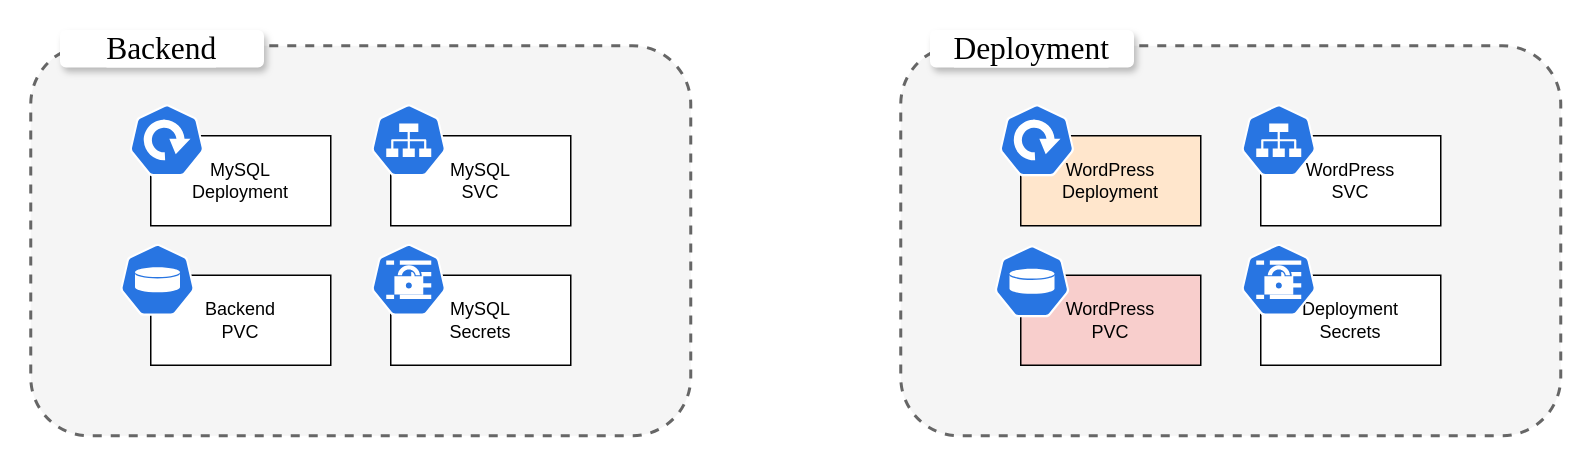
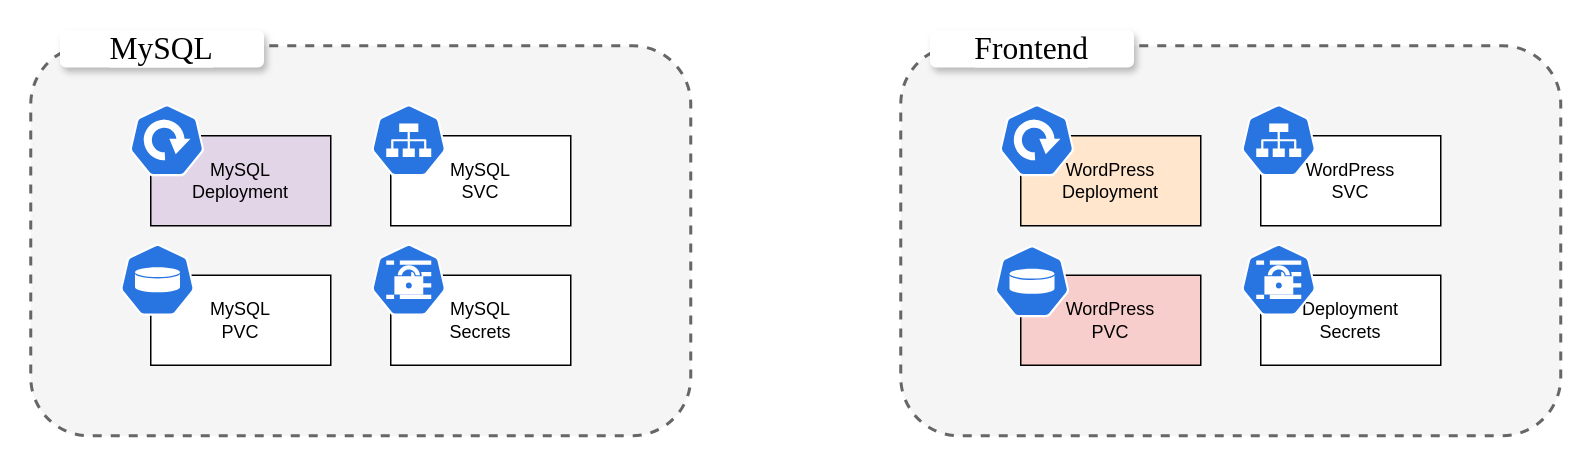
  <mxCell id="0" />
  <mxCell id="1" parent="0" />
  <mxCell id="2" value="" style="group" vertex="1" connectable="0" parent="1"><mxGeometry x="20" y="20" width="440" height="270" as="geometry" /></mxCell>
  <mxCell id="3" value="" style="whiteSpace=wrap;html=1;labelBackgroundColor=none;fillColor=#f5f5f5;strokeColor=#666666;fontColor=#333333;dashed=1;strokeWidth=2;rounded=1;" parent="2" vertex="1"><mxGeometry y="10" width="440" height="260" as="geometry" /></mxCell>
- <mxCell id="4" value="Backend" style="text;align=center;html=1;verticalAlign=middle;whiteSpace=wrap;rounded=1;labelBackgroundColor=default;fillColor=default;shadow=1;fontSize=21;fontFamily=Tahoma;strokeColor=#ffffff;" parent="2" vertex="1"><mxGeometry x="20" width="135" height="24" as="geometry" /></mxCell>
+ <mxCell id="4" value="MySQL" style="text;align=center;html=1;verticalAlign=middle;whiteSpace=wrap;rounded=1;labelBackgroundColor=default;fillColor=default;shadow=1;fontSize=21;fontFamily=Tahoma;strokeColor=#ffffff;" parent="2" vertex="1"><mxGeometry x="20" width="135" height="24" as="geometry" /></mxCell>
  <mxCell id="5" value="" style="group" parent="2" vertex="1" connectable="0"><mxGeometry x="230" y="143" width="130" height="80" as="geometry" /></mxCell>
  <mxCell id="6" value="MySQL&lt;br&gt;Secrets" style="whiteSpace=wrap;html=1;" parent="5" vertex="1"><mxGeometry x="10" y="20" width="120" height="60" as="geometry" /></mxCell>
  <mxCell id="7" value="" style="sketch=0;html=1;dashed=0;whitespace=wrap;fillColor=#2875E2;strokeColor=#ffffff;points=[[0.005,0.63,0],[0.1,0.2,0],[0.9,0.2,0],[0.5,0,0],[0.995,0.63,0],[0.72,0.99,0],[0.5,1,0],[0.28,0.99,0]];verticalLabelPosition=bottom;align=center;verticalAlign=top;shape=mxgraph.kubernetes.icon;prIcon=secret" parent="5" vertex="1"><mxGeometry x="-3" y="-1" width="50" height="48" as="geometry" /></mxCell>
  <mxCell id="8" value="" style="group" parent="2" vertex="1" connectable="0"><mxGeometry x="62.5" y="143" width="137.5" height="80" as="geometry" /></mxCell>
- <mxCell id="9" value="Backend&lt;br&gt;PVC" style="whiteSpace=wrap;html=1;" parent="8" vertex="1"><mxGeometry x="17.5" y="20" width="120" height="60" as="geometry" /></mxCell>
+ <mxCell id="9" value="MySQL&lt;br&gt;PVC" style="whiteSpace=wrap;html=1;" parent="8" vertex="1"><mxGeometry x="17.5" y="20" width="120" height="60" as="geometry" /></mxCell>
  <mxCell id="10" value="" style="sketch=0;html=1;dashed=0;whitespace=wrap;fillColor=#2875E2;strokeColor=#ffffff;points=[[0.005,0.63,0],[0.1,0.2,0],[0.9,0.2,0],[0.5,0,0],[0.995,0.63,0],[0.72,0.99,0],[0.5,1,0],[0.28,0.99,0]];verticalLabelPosition=bottom;align=center;verticalAlign=top;shape=mxgraph.kubernetes.icon;prIcon=pv" parent="8" vertex="1"><mxGeometry x="-3" y="-1" width="50" height="48" as="geometry" /></mxCell>
  <mxCell id="11" value="" style="group" parent="2" vertex="1" connectable="0"><mxGeometry x="67.5" y="50" width="132.5" height="80" as="geometry" /></mxCell>
- <mxCell id="12" value="MySQL&lt;br&gt;Deployment" style="whiteSpace=wrap;html=1;" parent="11" vertex="1"><mxGeometry x="12.5" y="20" width="120" height="60" as="geometry" /></mxCell>
+ <mxCell id="12" value="MySQL&lt;br&gt;Deployment" style="whiteSpace=wrap;html=1;fillColor=#e1d5e7;" parent="11" vertex="1"><mxGeometry x="12.5" y="20" width="120" height="60" as="geometry" /></mxCell>
  <mxCell id="13" value="" style="sketch=0;html=1;dashed=0;whitespace=wrap;fillColor=#2875E2;strokeColor=#ffffff;points=[[0.005,0.63,0],[0.1,0.2,0],[0.9,0.2,0],[0.5,0,0],[0.995,0.63,0],[0.72,0.99,0],[0.5,1,0],[0.28,0.99,0]];verticalLabelPosition=bottom;align=center;verticalAlign=top;shape=mxgraph.kubernetes.icon;prIcon=deploy" parent="11" vertex="1"><mxGeometry x="-3" y="-1" width="52.5" height="48" as="geometry" /></mxCell>
  <mxCell id="14" value="" style="group" parent="2" vertex="1" connectable="0"><mxGeometry x="230" y="50" width="130" height="80" as="geometry" /></mxCell>
  <mxCell id="15" value="MySQL&lt;br&gt;SVC" style="whiteSpace=wrap;html=1;" parent="14" vertex="1"><mxGeometry x="10" y="20" width="120" height="60" as="geometry" /></mxCell>
  <mxCell id="16" value="" style="sketch=0;html=1;dashed=0;whitespace=wrap;fillColor=#2875E2;strokeColor=#ffffff;points=[[0.005,0.63,0],[0.1,0.2,0],[0.9,0.2,0],[0.5,0,0],[0.995,0.63,0],[0.72,0.99,0],[0.5,1,0],[0.28,0.99,0]];verticalLabelPosition=bottom;align=center;verticalAlign=top;shape=mxgraph.kubernetes.icon;prIcon=svc" parent="14" vertex="1"><mxGeometry x="-3" y="-1" width="50" height="48" as="geometry" /></mxCell>
  <mxCell id="17" value="" style="group" vertex="1" connectable="0" parent="1"><mxGeometry x="600" y="20" width="440" height="270" as="geometry" /></mxCell>
  <mxCell id="18" value="" style="whiteSpace=wrap;html=1;labelBackgroundColor=none;fillColor=#f5f5f5;strokeColor=#666666;fontColor=#333333;dashed=1;strokeWidth=2;rounded=1;" vertex="1" parent="17"><mxGeometry y="10" width="440" height="260" as="geometry" /></mxCell>
- <mxCell id="19" value="Deployment" style="text;align=center;html=1;verticalAlign=middle;whiteSpace=wrap;rounded=1;labelBackgroundColor=default;fillColor=default;shadow=1;fontSize=21;fontFamily=Tahoma;strokeColor=#ffffff;" vertex="1" parent="17"><mxGeometry x="20" width="135" height="24" as="geometry" /></mxCell>
+ <mxCell id="19" value="Frontend" style="text;align=center;html=1;verticalAlign=middle;whiteSpace=wrap;rounded=1;labelBackgroundColor=default;fillColor=default;shadow=1;fontSize=21;fontFamily=Tahoma;strokeColor=#ffffff;" vertex="1" parent="17"><mxGeometry x="20" width="135" height="24" as="geometry" /></mxCell>
  <mxCell id="20" value="" style="group" vertex="1" connectable="0" parent="17"><mxGeometry x="230" y="143" width="130" height="80" as="geometry" /></mxCell>
  <mxCell id="21" value="Deployment&lt;br&gt;Secrets" style="whiteSpace=wrap;html=1;" vertex="1" parent="20"><mxGeometry x="10" y="20" width="120" height="60" as="geometry" /></mxCell>
  <mxCell id="22" value="" style="sketch=0;html=1;dashed=0;whitespace=wrap;fillColor=#2875E2;strokeColor=#ffffff;points=[[0.005,0.63,0],[0.1,0.2,0],[0.9,0.2,0],[0.5,0,0],[0.995,0.63,0],[0.72,0.99,0],[0.5,1,0],[0.28,0.99,0]];verticalLabelPosition=bottom;align=center;verticalAlign=top;shape=mxgraph.kubernetes.icon;prIcon=secret" vertex="1" parent="20"><mxGeometry x="-3" y="-1" width="50" height="48" as="geometry" /></mxCell>
  <mxCell id="23" value="" style="group" vertex="1" connectable="0" parent="17"><mxGeometry x="62.5" y="143" width="137.5" height="80" as="geometry" /></mxCell>
  <mxCell id="24" value="WordPress&lt;br&gt;PVC" style="whiteSpace=wrap;html=1;fillColor=#f8cecc;" vertex="1" parent="23"><mxGeometry x="17.5" y="20" width="120" height="60" as="geometry" /></mxCell>
  <mxCell id="25" value="" style="sketch=0;html=1;dashed=0;whitespace=wrap;fillColor=#2875E2;strokeColor=#ffffff;points=[[0.005,0.63,0],[0.1,0.2,0],[0.9,0.2,0],[0.5,0,0],[0.995,0.63,0],[0.72,0.99,0],[0.5,1,0],[0.28,0.99,0]];verticalLabelPosition=bottom;align=center;verticalAlign=top;shape=mxgraph.kubernetes.icon;prIcon=pv" vertex="1" parent="23"><mxGeometry width="50" height="48" as="geometry" /></mxCell>
  <mxCell id="26" value="" style="group" vertex="1" connectable="0" parent="17"><mxGeometry x="67.5" y="50" width="132.5" height="80" as="geometry" /></mxCell>
  <mxCell id="27" value="WordPress&lt;br&gt;Deployment" style="whiteSpace=wrap;html=1;fillColor=#ffe6cc;" vertex="1" parent="26"><mxGeometry x="12.5" y="20" width="120" height="60" as="geometry" /></mxCell>
  <mxCell id="28" value="" style="sketch=0;html=1;dashed=0;whitespace=wrap;fillColor=#2875E2;strokeColor=#ffffff;points=[[0.005,0.63,0],[0.1,0.2,0],[0.9,0.2,0],[0.5,0,0],[0.995,0.63,0],[0.72,0.99,0],[0.5,1,0],[0.28,0.99,0]];verticalLabelPosition=bottom;align=center;verticalAlign=top;shape=mxgraph.kubernetes.icon;prIcon=deploy" vertex="1" parent="26"><mxGeometry x="-3" y="-1" width="52.5" height="48" as="geometry" /></mxCell>
  <mxCell id="29" value="" style="group" vertex="1" connectable="0" parent="17"><mxGeometry x="230" y="50" width="130" height="80" as="geometry" /></mxCell>
  <mxCell id="30" value="WordPress&lt;br&gt;SVC" style="whiteSpace=wrap;html=1;" vertex="1" parent="29"><mxGeometry x="10" y="20" width="120" height="60" as="geometry" /></mxCell>
  <mxCell id="31" value="" style="sketch=0;html=1;dashed=0;whitespace=wrap;fillColor=#2875E2;strokeColor=#ffffff;points=[[0.005,0.63,0],[0.1,0.2,0],[0.9,0.2,0],[0.5,0,0],[0.995,0.63,0],[0.72,0.99,0],[0.5,1,0],[0.28,0.99,0]];verticalLabelPosition=bottom;align=center;verticalAlign=top;shape=mxgraph.kubernetes.icon;prIcon=svc" vertex="1" parent="29"><mxGeometry x="-3" y="-1" width="50" height="48" as="geometry" /></mxCell>
